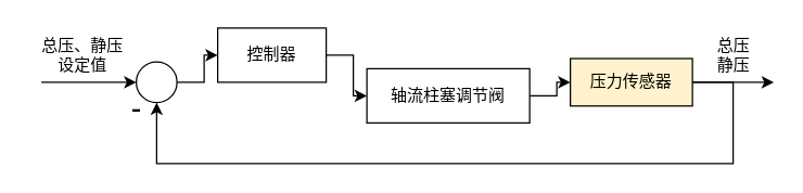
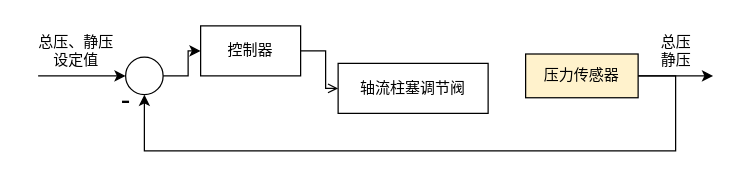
  <mxCell id="0" />
  <mxCell id="1" parent="0" />
- <mxCell id="2" style="edgeStyle=orthogonalEdgeStyle;rounded=0;orthogonalLoop=1;jettySize=auto;html=1;entryX=0;entryY=0.5;entryDx=0;entryDy=0;" edge="1" parent="1" source="3" target="5"><mxGeometry relative="1" as="geometry" /></mxCell>
+ <mxCell id="2" style="edgeStyle=orthogonalEdgeStyle;rounded=0;orthogonalLoop=1;jettySize=auto;html=1;entryX=0;entryY=0.5;entryDx=0;entryDy=0;endArrow=open;" edge="1" parent="1" source="3" target="5"><mxGeometry relative="1" as="geometry" /></mxCell>
  <mxCell id="3" value="控制器" style="rounded=0;whiteSpace=wrap;html=1;" vertex="1" parent="1"><mxGeometry x="160" y="20" width="80" height="40" as="geometry" /></mxCell>
- <mxCell id="4" style="edgeStyle=orthogonalEdgeStyle;rounded=0;orthogonalLoop=1;jettySize=auto;html=1;entryX=0;entryY=0.5;entryDx=0;entryDy=0;" edge="1" parent="1" source="5" target="7"><mxGeometry relative="1" as="geometry"><mxPoint x="430" y="70" as="targetPoint" /></mxGeometry></mxCell>
  <mxCell id="5" value="轴流柱塞调节阀" style="rounded=0;whiteSpace=wrap;html=1;" vertex="1" parent="1"><mxGeometry x="270" y="50" width="120" height="40" as="geometry" /></mxCell>
  <mxCell id="6" style="edgeStyle=orthogonalEdgeStyle;rounded=0;orthogonalLoop=1;jettySize=auto;html=1;entryX=0.5;entryY=1;entryDx=0;entryDy=0;" edge="1" parent="1" source="7" target="9"><mxGeometry relative="1" as="geometry"><Array as="points"><mxPoint x="540" y="60" /><mxPoint x="540" y="120" /><mxPoint x="115" y="120" /></Array></mxGeometry></mxCell>
  <mxCell id="7" value="压力传感器" style="rounded=0;whiteSpace=wrap;html=1;fillColor=#fff2cc;" vertex="1" parent="1"><mxGeometry x="420" y="42.5" width="90" height="35" as="geometry" /></mxCell>
  <mxCell id="8" style="edgeStyle=orthogonalEdgeStyle;rounded=0;orthogonalLoop=1;jettySize=auto;html=1;entryX=0;entryY=0.5;entryDx=0;entryDy=0;" edge="1" parent="1" source="9" target="3"><mxGeometry relative="1" as="geometry" /></mxCell>
  <mxCell id="9" value="" style="ellipse;whiteSpace=wrap;html=1;aspect=fixed;" vertex="1" parent="1"><mxGeometry x="100" y="45" width="30" height="30" as="geometry" /></mxCell>
  <mxCell id="10" value="" style="endArrow=classic;html=1;entryX=0;entryY=0.5;entryDx=0;entryDy=0;" edge="1" parent="1" target="9"><mxGeometry width="50" height="50" relative="1" as="geometry"><mxPoint x="30" y="60" as="sourcePoint" /><mxPoint x="80" y="50" as="targetPoint" /></mxGeometry></mxCell>
  <mxCell id="11" value="总压、静压&lt;br&gt;设定值" style="text;html=1;align=center;verticalAlign=middle;resizable=0;points=[];autosize=1;strokeColor=none;" vertex="1" parent="1"><mxGeometry x="20" y="25" width="80" height="30" as="geometry" /></mxCell>
  <mxCell id="12" value="&lt;font style=&quot;font-size: 23px&quot;&gt;-&lt;/font&gt;" style="text;html=1;align=center;verticalAlign=middle;resizable=0;points=[];autosize=1;strokeColor=none;strokeWidth=8;" vertex="1" parent="1"><mxGeometry x="90" y="70" width="20" height="20" as="geometry" /></mxCell>
  <mxCell id="13" value="" style="endArrow=classic;html=1;" edge="1" parent="1"><mxGeometry width="50" height="50" relative="1" as="geometry"><mxPoint x="510" y="60" as="sourcePoint" /><mxPoint x="570" y="60" as="targetPoint" /></mxGeometry></mxCell>
  <mxCell id="14" value="总压&lt;br&gt;静压" style="text;html=1;align=center;verticalAlign=middle;resizable=0;points=[];autosize=1;strokeColor=none;" vertex="1" parent="1"><mxGeometry x="520" y="25" width="40" height="30" as="geometry" /></mxCell>
